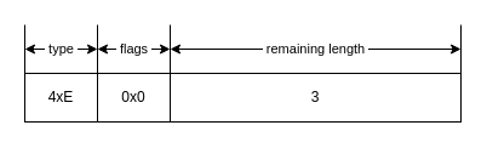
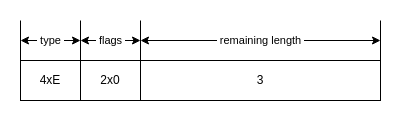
  <mxCell id="0" />
  <mxCell id="1" parent="0" />
  <mxCell id="2" value="4xE" style="rounded=0;whiteSpace=wrap;html=1;fillColor=light-dark(#FFFFFF,#FFFFFF);" parent="1" vertex="1"><mxGeometry x="20" y="60" width="60" height="40" as="geometry" /></mxCell>
- <mxCell id="3" value="0x0" style="rounded=0;whiteSpace=wrap;html=1;fillColor=light-dark(#FFFFFF,#FFFFFF);" parent="1" vertex="1"><mxGeometry x="80" y="60" width="60" height="40" as="geometry" /></mxCell>
+ <mxCell id="3" value="2x0" style="rounded=0;whiteSpace=wrap;html=1;fillColor=light-dark(#FFFFFF,#FFFFFF);" parent="1" vertex="1"><mxGeometry x="80" y="60" width="60" height="40" as="geometry" /></mxCell>
  <mxCell id="4" value="3" style="rounded=0;whiteSpace=wrap;html=1;fillColor=light-dark(#FFFFFF,#FFFFFF);" parent="1" vertex="1"><mxGeometry x="140" y="60" width="240" height="40" as="geometry" /></mxCell>
  <mxCell id="5" value="" style="endArrow=none;html=1;exitX=0;exitY=0;exitDx=0;exitDy=0;" parent="1" edge="1"><mxGeometry width="50" height="50" relative="1" as="geometry"><mxPoint x="20" y="60" as="sourcePoint" /><mxPoint x="20" y="20" as="targetPoint" /></mxGeometry></mxCell>
  <mxCell id="6" value="" style="endArrow=none;html=1;exitX=0;exitY=0;exitDx=0;exitDy=0;" parent="1" edge="1"><mxGeometry width="50" height="50" relative="1" as="geometry"><mxPoint x="140" y="60" as="sourcePoint" /><mxPoint x="140" y="20" as="targetPoint" /></mxGeometry></mxCell>
  <mxCell id="7" value="" style="endArrow=none;html=1;exitX=0;exitY=0;exitDx=0;exitDy=0;" parent="1" edge="1"><mxGeometry width="50" height="50" relative="1" as="geometry"><mxPoint x="380" y="60" as="sourcePoint" /><mxPoint x="380" y="20" as="targetPoint" /></mxGeometry></mxCell>
  <mxCell id="8" value="" style="endArrow=none;html=1;exitX=1;exitY=0;exitDx=0;exitDy=0;" parent="1" source="2" edge="1"><mxGeometry width="50" height="50" relative="1" as="geometry"><mxPoint x="190" y="70" as="sourcePoint" /><mxPoint x="80" y="20" as="targetPoint" /></mxGeometry></mxCell>
  <mxCell id="9" value="&amp;nbsp;type&amp;nbsp;" style="endArrow=classic;startArrow=classic;html=1;" parent="1" edge="1"><mxGeometry width="50" height="50" relative="1" as="geometry"><mxPoint x="20" y="40" as="sourcePoint" /><mxPoint x="80" y="40" as="targetPoint" /></mxGeometry></mxCell>
  <mxCell id="10" value="&amp;nbsp;flags&amp;nbsp;" style="endArrow=classic;startArrow=classic;html=1;" parent="1" edge="1"><mxGeometry width="50" height="50" relative="1" as="geometry"><mxPoint x="80" y="40" as="sourcePoint" /><mxPoint x="140" y="40" as="targetPoint" /></mxGeometry></mxCell>
  <mxCell id="11" value="&amp;nbsp;remaining length&amp;nbsp;" style="endArrow=classic;startArrow=classic;html=1;" parent="1" edge="1"><mxGeometry width="50" height="50" relative="1" as="geometry"><mxPoint x="140" y="40" as="sourcePoint" /><mxPoint x="380" y="40" as="targetPoint" /></mxGeometry></mxCell>
